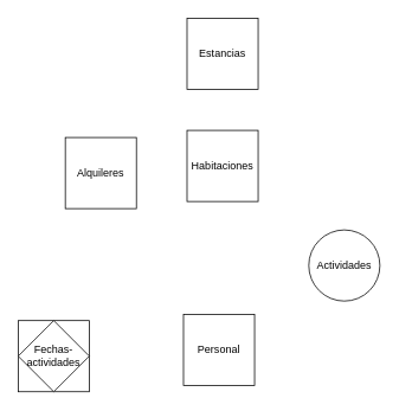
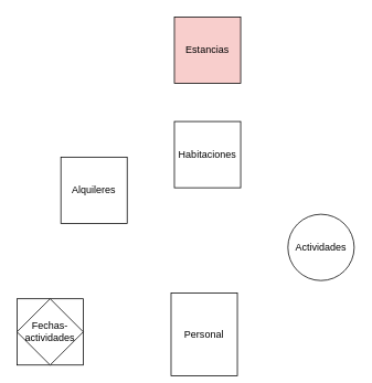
  <mxCell id="0" />
  <mxCell id="1" parent="0" />
- <mxCell id="2" value="Estancias" style="whiteSpace=wrap;html=1;aspect=fixed;" vertex="1" parent="1"><mxGeometry x="210" y="20" width="80" height="80" as="geometry" /></mxCell>
+ <mxCell id="2" value="Estancias" style="whiteSpace=wrap;html=1;aspect=fixed;fillColor=#f8cecc;" vertex="1" parent="1"><mxGeometry x="210" y="20" width="80" height="80" as="geometry" /></mxCell>
  <mxCell id="3" value="Habitaciones" style="whiteSpace=wrap;html=1;aspect=fixed;" vertex="1" parent="1"><mxGeometry x="210" y="146" width="80" height="80" as="geometry" /></mxCell>
  <mxCell id="4" value="" style="whiteSpace=wrap;html=1;aspect=fixed;" vertex="1" parent="1"><mxGeometry x="20" y="360" width="80" height="80" as="geometry" /></mxCell>
- <mxCell id="5" value="Personal" style="whiteSpace=wrap;html=1;aspect=fixed;" vertex="1" parent="1"><mxGeometry x="206" y="353" width="80" height="80" as="geometry" /></mxCell>
- <mxCell id="6" value="Alquileres" style="whiteSpace=wrap;html=1;aspect=fixed;" vertex="1" parent="1"><mxGeometry x="73" y="154" width="80" height="80" as="geometry" /></mxCell>
+ <mxCell id="5" value="Personal" style="whiteSpace=wrap;html=1;aspect=fixed;" vertex="1" parent="1"><mxGeometry x="206" y="353" width="80" height="100" as="geometry" /></mxCell>
+ <mxCell id="6" value="Alquileres" style="whiteSpace=wrap;html=1;aspect=fixed;" vertex="1" parent="1"><mxGeometry x="73" y="189" width="80" height="80" as="geometry" /></mxCell>
  <mxCell id="7" value="Actividades" style="ellipse;whiteSpace=wrap;html=1;aspect=fixed;" vertex="1" parent="1"><mxGeometry x="347" y="258" width="80" height="80" as="geometry" /></mxCell>
  <mxCell id="8" value="Fechas-actividades" style="rhombus;whiteSpace=wrap;html=1;" vertex="1" parent="1"><mxGeometry x="20" y="360" width="80" height="80" as="geometry" /></mxCell>
